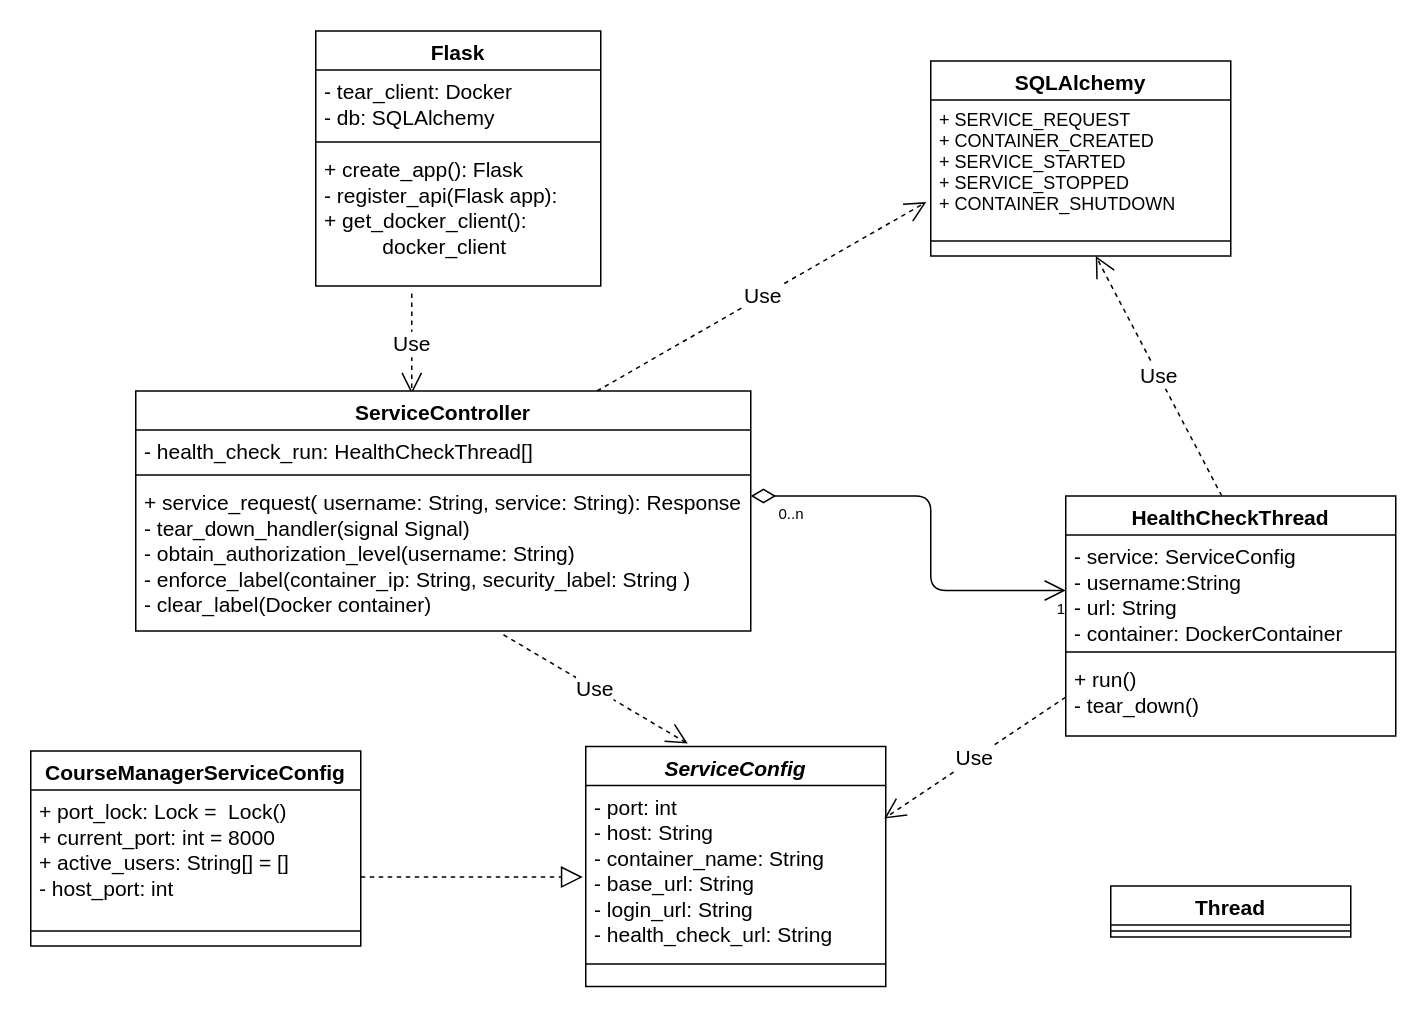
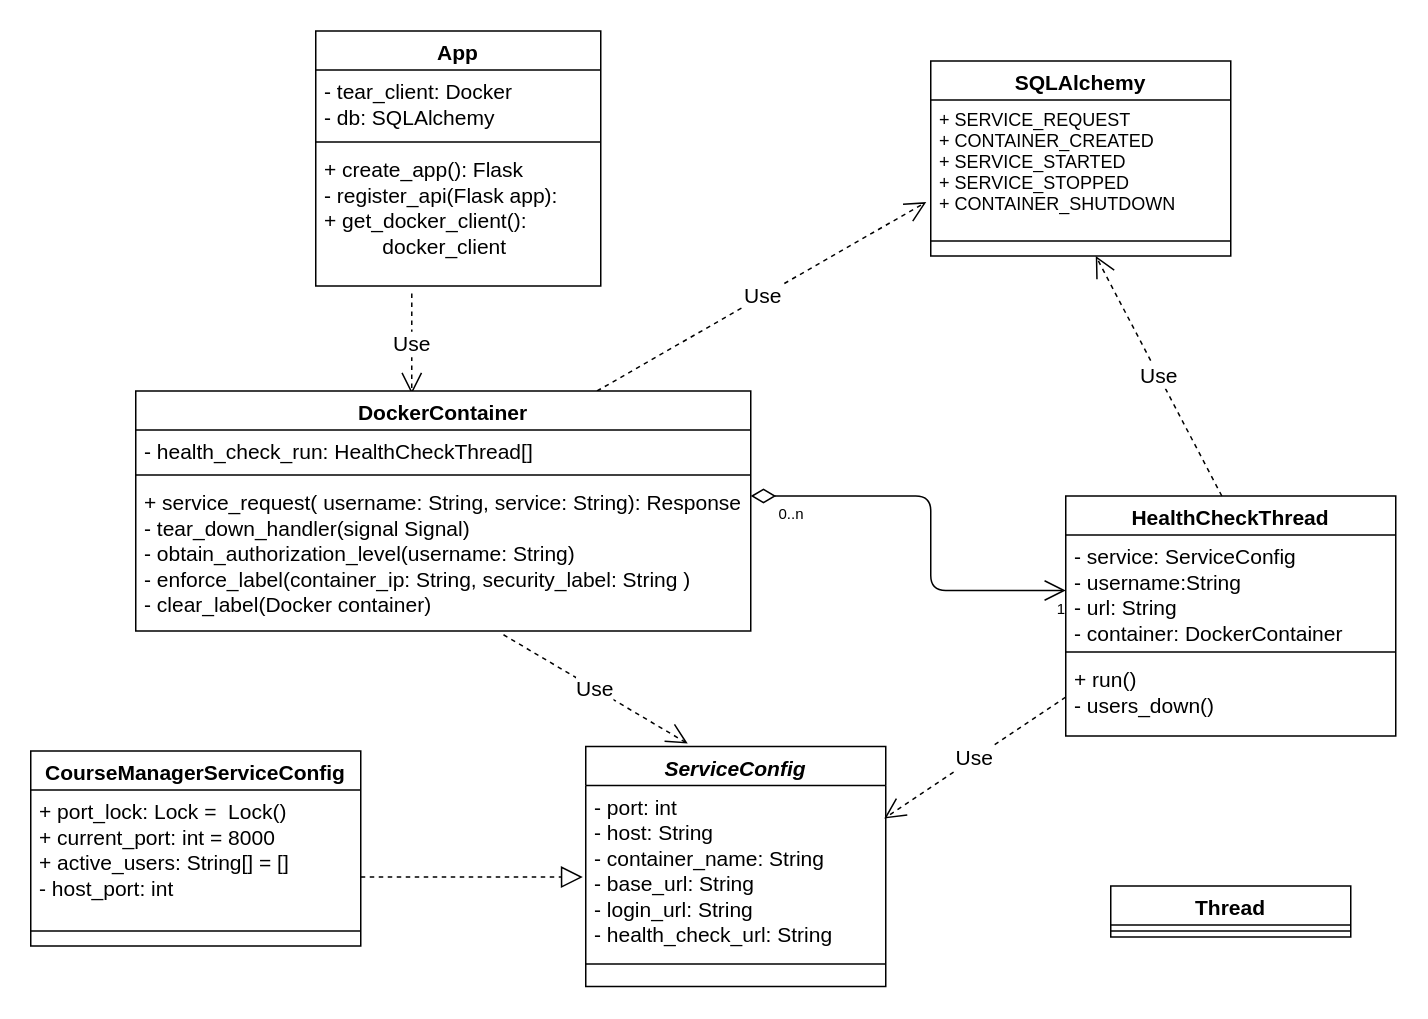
  <mxCell id="0" />
  <mxCell id="1" parent="0" />
  <mxCell id="2" value="HealthCheckThread" style="swimlane;fontStyle=1;align=center;verticalAlign=top;childLayout=stackLayout;horizontal=1;startSize=26;horizontalStack=0;resizeParent=1;resizeParentMax=0;resizeLast=0;collapsible=1;marginBottom=0;fontSize=14;" parent="1" vertex="1"><mxGeometry x="710" y="330" width="220" height="160" as="geometry" /></mxCell>
  <mxCell id="3" value="- service: ServiceConfig&#10;- username:String &#10;- url: String&#10;- container: DockerContainer" style="text;strokeColor=none;fillColor=none;align=left;verticalAlign=top;spacingLeft=4;spacingRight=4;overflow=hidden;rotatable=0;points=[[0,0.5],[1,0.5]];portConstraint=eastwest;fontSize=14;" parent="2" vertex="1"><mxGeometry y="26" width="220" height="74" as="geometry" /></mxCell>
  <mxCell id="4" value="" style="line;strokeWidth=1;fillColor=none;align=left;verticalAlign=middle;spacingTop=-1;spacingLeft=3;spacingRight=3;rotatable=0;labelPosition=right;points=[];portConstraint=eastwest;" parent="2" vertex="1"><mxGeometry y="100" width="220" height="8" as="geometry" /></mxCell>
- <mxCell id="5" value="+ run()&#10;- tear_down()" style="text;strokeColor=none;fillColor=none;align=left;verticalAlign=top;spacingLeft=4;spacingRight=4;overflow=hidden;rotatable=0;points=[[0,0.5],[1,0.5]];portConstraint=eastwest;fontSize=14;" parent="2" vertex="1"><mxGeometry y="108" width="220" height="52" as="geometry" /></mxCell>
+ <mxCell id="5" value="+ run()&#10;- users_down()" style="text;strokeColor=none;fillColor=none;align=left;verticalAlign=top;spacingLeft=4;spacingRight=4;overflow=hidden;rotatable=0;points=[[0,0.5],[1,0.5]];portConstraint=eastwest;fontSize=14;" parent="2" vertex="1"><mxGeometry y="108" width="220" height="52" as="geometry" /></mxCell>
  <mxCell id="6" value="ServiceConfig" style="swimlane;fontStyle=3;align=center;verticalAlign=top;childLayout=stackLayout;horizontal=1;startSize=26;horizontalStack=0;resizeParent=1;resizeParentMax=0;resizeLast=0;collapsible=1;marginBottom=0;fontSize=14;" parent="1" vertex="1"><mxGeometry x="390" y="497" width="200" height="160" as="geometry" /></mxCell>
  <mxCell id="7" value="- port: int&#10;- host: String&#10;- container_name: String&#10;- base_url: String&#10;- login_url: String&#10;- health_check_url: String&#10; " style="text;strokeColor=none;fillColor=none;align=left;verticalAlign=top;spacingLeft=4;spacingRight=4;overflow=hidden;rotatable=0;points=[[0,0.5],[1,0.5]];portConstraint=eastwest;fontSize=14;" parent="6" vertex="1"><mxGeometry y="26" width="200" height="104" as="geometry" /></mxCell>
  <mxCell id="8" value="" style="line;strokeWidth=1;fillColor=none;align=left;verticalAlign=middle;spacingTop=-1;spacingLeft=3;spacingRight=3;rotatable=0;labelPosition=right;points=[];portConstraint=eastwest;" parent="6" vertex="1"><mxGeometry y="130" width="200" height="30" as="geometry" /></mxCell>
  <mxCell id="9" value="" style="endArrow=block;dashed=1;endFill=0;endSize=12;html=1;fontSize=14;entryX=-0.01;entryY=0.587;entryDx=0;entryDy=0;entryPerimeter=0;exitX=1;exitY=0.691;exitDx=0;exitDy=0;exitPerimeter=0;" parent="1" source="29" target="7" edge="1"><mxGeometry width="160" relative="1" as="geometry"><mxPoint x="260" y="584" as="sourcePoint" /><mxPoint x="390" y="590" as="targetPoint" /></mxGeometry></mxCell>
  <mxCell id="10" value="Thread" style="swimlane;fontStyle=1;align=center;verticalAlign=top;childLayout=stackLayout;horizontal=1;startSize=26;horizontalStack=0;resizeParent=1;resizeParentMax=0;resizeLast=0;collapsible=1;marginBottom=0;fontSize=14;" parent="1" vertex="1"><mxGeometry x="740" y="590" width="160" height="34" as="geometry" /></mxCell>
  <mxCell id="11" value="" style="line;strokeWidth=1;fillColor=none;align=left;verticalAlign=middle;spacingTop=-1;spacingLeft=3;spacingRight=3;rotatable=0;labelPosition=right;points=[];portConstraint=eastwest;" parent="10" vertex="1"><mxGeometry y="26" width="160" height="8" as="geometry" /></mxCell>
  <mxCell id="12" value="Use" style="endArrow=open;endSize=12;dashed=1;html=1;fontSize=14;entryX=0.34;entryY=-0.012;entryDx=0;entryDy=0;entryPerimeter=0;exitX=0.598;exitY=1.025;exitDx=0;exitDy=0;exitPerimeter=0;" parent="1" target="6" edge="1" source="27"><mxGeometry width="160" relative="1" as="geometry"><mxPoint x="330" y="390" as="sourcePoint" /><mxPoint x="520" y="450" as="targetPoint" /></mxGeometry></mxCell>
  <mxCell id="13" value="Use" style="endArrow=open;endSize=12;dashed=1;html=1;fontSize=14;entryX=0.995;entryY=0.212;entryDx=0;entryDy=0;entryPerimeter=0;exitX=0;exitY=0.5;exitDx=0;exitDy=0;" parent="1" source="5" target="7" edge="1"><mxGeometry width="160" relative="1" as="geometry"><mxPoint x="570" y="350" as="sourcePoint" /><mxPoint x="716.92" y="426.014" as="targetPoint" /></mxGeometry></mxCell>
  <mxCell id="14" value="Use" style="endArrow=open;endSize=12;dashed=1;html=1;fontSize=14;exitX=0.337;exitY=1.054;exitDx=0;exitDy=0;exitPerimeter=0;" parent="1" source="18" edge="1"><mxGeometry width="160" relative="1" as="geometry"><mxPoint x="320" y="210" as="sourcePoint" /><mxPoint x="274" y="262" as="targetPoint" /></mxGeometry></mxCell>
- <mxCell id="15" value="Flask" style="swimlane;fontStyle=1;align=center;verticalAlign=top;childLayout=stackLayout;horizontal=1;startSize=26;horizontalStack=0;resizeParent=1;resizeParentMax=0;resizeLast=0;collapsible=1;marginBottom=0;fontSize=14;" parent="1" vertex="1"><mxGeometry x="210" y="20" width="190" height="170" as="geometry" /></mxCell>
+ <mxCell id="15" value="App" style="swimlane;fontStyle=1;align=center;verticalAlign=top;childLayout=stackLayout;horizontal=1;startSize=26;horizontalStack=0;resizeParent=1;resizeParentMax=0;resizeLast=0;collapsible=1;marginBottom=0;fontSize=14;" parent="1" vertex="1"><mxGeometry x="210" y="20" width="190" height="170" as="geometry" /></mxCell>
  <mxCell id="16" value="- tear_client: Docker&#10;- db: SQLAlchemy" style="text;strokeColor=none;fillColor=none;align=left;verticalAlign=top;spacingLeft=4;spacingRight=4;overflow=hidden;rotatable=0;points=[[0,0.5],[1,0.5]];portConstraint=eastwest;fontSize=14;" parent="15" vertex="1"><mxGeometry y="26" width="190" height="44" as="geometry" /></mxCell>
  <mxCell id="17" value="" style="line;strokeWidth=1;fillColor=none;align=left;verticalAlign=middle;spacingTop=-1;spacingLeft=3;spacingRight=3;rotatable=0;labelPosition=right;points=[];portConstraint=eastwest;" parent="15" vertex="1"><mxGeometry y="70" width="190" height="8" as="geometry" /></mxCell>
  <mxCell id="18" value="+ create_app(): Flask&#10;- register_api(Flask app): &#10;+ get_docker_client(): &#10;          docker_client" style="text;strokeColor=none;fillColor=none;align=left;verticalAlign=top;spacingLeft=4;spacingRight=4;overflow=hidden;rotatable=0;points=[[0,0.5],[1,0.5]];portConstraint=eastwest;fontSize=14;" parent="15" vertex="1"><mxGeometry y="78" width="190" height="92" as="geometry" /></mxCell>
  <mxCell id="19" value="" style="endArrow=open;html=1;endSize=12;startArrow=diamondThin;startSize=14;startFill=0;edgeStyle=orthogonalEdgeStyle;fontSize=14;" parent="1" target="3" edge="1"><mxGeometry relative="1" as="geometry"><mxPoint x="500" y="330" as="sourcePoint" /><mxPoint x="720" y="320" as="targetPoint" /><Array as="points"><mxPoint x="620" y="330" /><mxPoint x="620" y="393" /></Array></mxGeometry></mxCell>
  <mxCell id="20" value="0..n" style="resizable=0;html=1;align=left;verticalAlign=top;labelBackgroundColor=#ffffff;fontSize=10;" parent="19" connectable="0" vertex="1"><mxGeometry x="-1" relative="1" as="geometry"><mxPoint x="17.13" as="offset" /></mxGeometry></mxCell>
  <mxCell id="21" value="1" style="resizable=0;html=1;align=right;verticalAlign=top;labelBackgroundColor=#ffffff;fontSize=10;" parent="19" connectable="0" vertex="1"><mxGeometry x="1" relative="1" as="geometry" /></mxCell>
  <mxCell id="22" value="Use" style="endArrow=open;endSize=12;dashed=1;html=1;fontSize=14;exitX=0.473;exitY=0;exitDx=0;exitDy=0;exitPerimeter=0;" parent="1" source="2" edge="1"><mxGeometry width="160" relative="1" as="geometry"><mxPoint x="740" y="230" as="sourcePoint" /><mxPoint x="730" y="170" as="targetPoint" /></mxGeometry></mxCell>
  <mxCell id="23" value="Use" style="endArrow=open;endSize=12;dashed=1;html=1;fontSize=14;entryX=-0.015;entryY=0.81;entryDx=0;entryDy=0;entryPerimeter=0;exitX=0.75;exitY=0;exitDx=0;exitDy=0;" parent="1" source="24" target="32" edge="1"><mxGeometry width="160" relative="1" as="geometry"><mxPoint x="470" y="210" as="sourcePoint" /><mxPoint x="630" y="210" as="targetPoint" /></mxGeometry></mxCell>
- <mxCell id="24" value="ServiceController" style="swimlane;fontStyle=1;align=center;verticalAlign=top;childLayout=stackLayout;horizontal=1;startSize=26;horizontalStack=0;resizeParent=1;resizeParentMax=0;resizeLast=0;collapsible=1;marginBottom=0;fontSize=14;" parent="1" vertex="1"><mxGeometry x="90" y="260" width="410" height="160" as="geometry" /></mxCell>
+ <mxCell id="24" value="DockerContainer" style="swimlane;fontStyle=1;align=center;verticalAlign=top;childLayout=stackLayout;horizontal=1;startSize=26;horizontalStack=0;resizeParent=1;resizeParentMax=0;resizeLast=0;collapsible=1;marginBottom=0;fontSize=14;" parent="1" vertex="1"><mxGeometry x="90" y="260" width="410" height="160" as="geometry" /></mxCell>
  <mxCell id="25" value="- health_check_run: HealthCheckThread[]" style="text;strokeColor=none;fillColor=none;align=left;verticalAlign=top;spacingLeft=4;spacingRight=4;overflow=hidden;rotatable=0;points=[[0,0.5],[1,0.5]];portConstraint=eastwest;fontSize=14;" parent="24" vertex="1"><mxGeometry y="26" width="410" height="26" as="geometry" /></mxCell>
  <mxCell id="26" value="" style="line;strokeWidth=1;fillColor=none;align=left;verticalAlign=middle;spacingTop=-1;spacingLeft=3;spacingRight=3;rotatable=0;labelPosition=right;points=[];portConstraint=eastwest;" parent="24" vertex="1"><mxGeometry y="52" width="410" height="8" as="geometry" /></mxCell>
  <mxCell id="27" value="+ service_request( username: String, service: String): Response&#10;- tear_down_handler(signal Signal)&#10;- obtain_authorization_level(username: String)&#10;- enforce_label(container_ip: String, security_label: String )&#10;- clear_label(Docker container)" style="text;strokeColor=none;fillColor=none;align=left;verticalAlign=top;spacingLeft=4;spacingRight=4;overflow=hidden;rotatable=0;points=[[0,0.5],[1,0.5]];portConstraint=eastwest;fontSize=14;" parent="24" vertex="1"><mxGeometry y="60" width="410" height="100" as="geometry" /></mxCell>
  <mxCell id="28" value="CourseManagerServiceConfig" style="swimlane;fontStyle=1;align=center;verticalAlign=top;childLayout=stackLayout;horizontal=1;startSize=26;horizontalStack=0;resizeParent=1;resizeParentMax=0;resizeLast=0;collapsible=1;marginBottom=0;fontSize=14;" parent="1" vertex="1"><mxGeometry x="20" y="500" width="220" height="130" as="geometry" /></mxCell>
  <mxCell id="29" value="+ port_lock: Lock =  Lock()&#10;+ current_port: int = 8000&#10;+ active_users: String[] = []&#10;- host_port: int&#10;" style="text;strokeColor=none;fillColor=none;align=left;verticalAlign=top;spacingLeft=4;spacingRight=4;overflow=hidden;rotatable=0;points=[[0,0.5],[1,0.5]];portConstraint=eastwest;fontSize=14;" parent="28" vertex="1"><mxGeometry y="26" width="220" height="84" as="geometry" /></mxCell>
  <mxCell id="30" value="" style="line;strokeWidth=1;fillColor=none;align=left;verticalAlign=middle;spacingTop=-1;spacingLeft=3;spacingRight=3;rotatable=0;labelPosition=right;points=[];portConstraint=eastwest;" parent="28" vertex="1"><mxGeometry y="110" width="220" height="20" as="geometry" /></mxCell>
  <mxCell id="31" value="SQLAlchemy" style="swimlane;fontStyle=1;align=center;verticalAlign=top;childLayout=stackLayout;horizontal=1;startSize=26;horizontalStack=0;resizeParent=1;resizeParentMax=0;resizeLast=0;collapsible=1;marginBottom=0;fontSize=14;" parent="1" vertex="1"><mxGeometry x="620" y="40" width="200" height="130" as="geometry" /></mxCell>
  <mxCell id="32" value="+ SERVICE_REQUEST&#10;+ CONTAINER_CREATED&#10;+ SERVICE_STARTED&#10;+ SERVICE_STOPPED&#10;+ CONTAINER_SHUTDOWN" style="text;strokeColor=none;fillColor=none;align=left;verticalAlign=top;spacingLeft=4;spacingRight=4;overflow=hidden;rotatable=0;points=[[0,0.5],[1,0.5]];portConstraint=eastwest;" parent="31" vertex="1"><mxGeometry y="26" width="200" height="84" as="geometry" /></mxCell>
  <mxCell id="33" value="" style="line;strokeWidth=1;fillColor=none;align=left;verticalAlign=middle;spacingTop=-1;spacingLeft=3;spacingRight=3;rotatable=0;labelPosition=right;points=[];portConstraint=eastwest;" parent="31" vertex="1"><mxGeometry y="110" width="200" height="20" as="geometry" /></mxCell>
